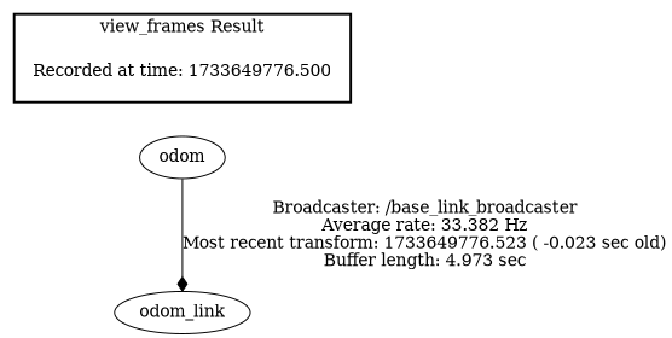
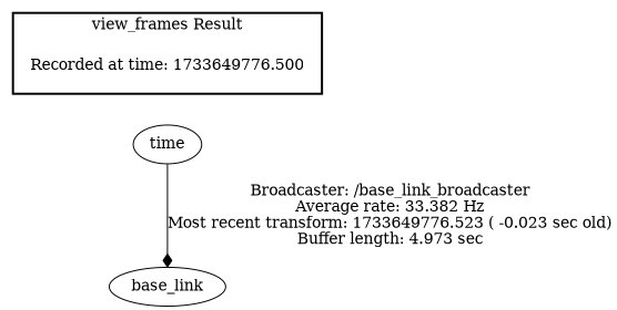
  digraph {
    "Recorded at time: 1733649776.500" [shape=plaintext]
-   odom
-   base_link [label=odom_link]
+   odom [label=time]
+   base_link
    subgraph cluster_1 {
      color=black
      label="view_frames Result"
      style=bold
      "Recorded at time: 1733649776.500"
    }
    "Recorded at time: 1733649776.500" -> odom [style=invis]
    odom -> base_link [arrowhead=diamond label="Broadcaster: /base_link_broadcaster\nAverage rate: 33.382 Hz\nMost recent transform: 1733649776.523 ( -0.023 sec old)\nBuffer length: 4.973 sec\n"]
  }
